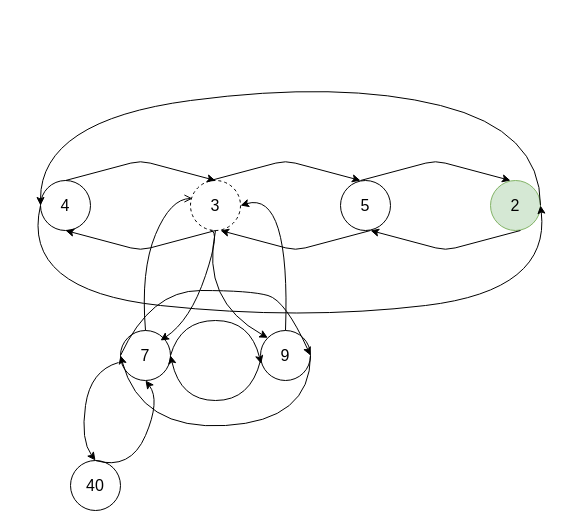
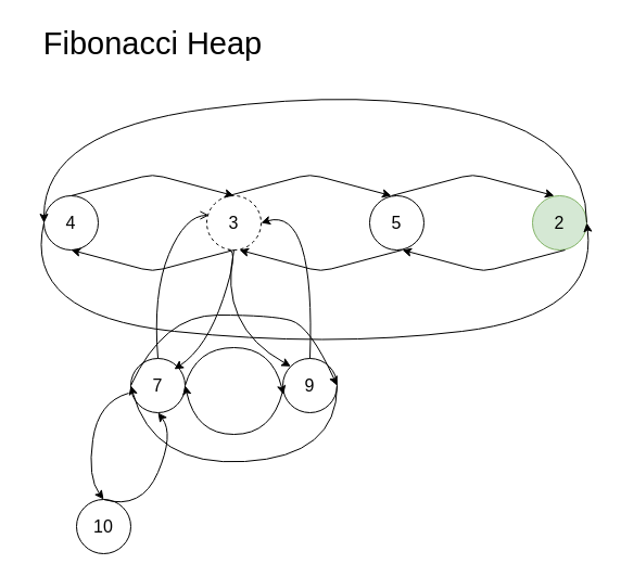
  <mxCell id="0" />
  <mxCell id="1" parent="0" />
  <mxCell id="2" value="" style="group" vertex="1" connectable="0" parent="1"><mxGeometry x="20" y="80" width="530" height="430" as="geometry" /></mxCell>
  <mxCell id="3" value="&lt;font style=&quot;font-size: 16px&quot;&gt;4&lt;/font&gt;" style="ellipse;whiteSpace=wrap;html=1;aspect=fixed;" vertex="1" parent="2"><mxGeometry x="20" y="100" width="50" height="50" as="geometry" /></mxCell>
  <mxCell id="4" value="&lt;font style=&quot;font-size: 16px&quot;&gt;3&lt;/font&gt;" style="ellipse;whiteSpace=wrap;html=1;aspect=fixed;dashed=1;" vertex="1" parent="2"><mxGeometry x="170" y="100" width="50" height="50" as="geometry" /></mxCell>
  <mxCell id="5" value="&lt;font style=&quot;font-size: 16px&quot;&gt;5&lt;/font&gt;" style="ellipse;whiteSpace=wrap;html=1;aspect=fixed;" vertex="1" parent="2"><mxGeometry x="320" y="100" width="50" height="50" as="geometry" /></mxCell>
  <mxCell id="6" value="&lt;font style=&quot;font-size: 16px&quot;&gt;2&lt;/font&gt;" style="ellipse;whiteSpace=wrap;html=1;aspect=fixed;fillColor=#d5e8d4;strokeColor=#82b366;" vertex="1" parent="2"><mxGeometry x="470" y="100" width="50" height="50" as="geometry" /></mxCell>
  <mxCell id="7" value="" style="endArrow=classic;html=1;exitX=0.5;exitY=0;exitDx=0;exitDy=0;entryX=0.5;entryY=0;entryDx=0;entryDy=0;" edge="1" parent="2" source="3" target="4"><mxGeometry width="50" height="50" relative="1" as="geometry"><mxPoint x="180" y="490" as="sourcePoint" /><mxPoint x="230" y="440" as="targetPoint" /><Array as="points"><mxPoint x="120" y="80" /></Array></mxGeometry></mxCell>
  <mxCell id="8" value="" style="endArrow=classic;html=1;exitX=0.5;exitY=0;exitDx=0;exitDy=0;entryX=0.5;entryY=0;entryDx=0;entryDy=0;" edge="1" parent="2"><mxGeometry width="50" height="50" relative="1" as="geometry"><mxPoint x="190" y="100" as="sourcePoint" /><mxPoint x="340" y="100" as="targetPoint" /><Array as="points"><mxPoint x="265" y="80" /></Array></mxGeometry></mxCell>
  <mxCell id="9" value="" style="endArrow=classic;html=1;exitX=0.5;exitY=0;exitDx=0;exitDy=0;entryX=0.5;entryY=0;entryDx=0;entryDy=0;" edge="1" parent="2"><mxGeometry width="50" height="50" relative="1" as="geometry"><mxPoint x="340" y="100" as="sourcePoint" /><mxPoint x="490" y="100" as="targetPoint" /><Array as="points"><mxPoint x="415" y="80" /></Array></mxGeometry></mxCell>
  <mxCell id="10" value="" style="endArrow=classic;html=1;exitX=0.5;exitY=1;exitDx=0;exitDy=0;entryX=0.5;entryY=1;entryDx=0;entryDy=0;" edge="1" parent="2" source="4" target="3"><mxGeometry width="50" height="50" relative="1" as="geometry"><mxPoint x="180" y="490" as="sourcePoint" /><mxPoint x="230" y="440" as="targetPoint" /><Array as="points"><mxPoint x="120" y="170" /></Array></mxGeometry></mxCell>
  <mxCell id="11" value="" style="endArrow=classic;html=1;exitX=0.5;exitY=1;exitDx=0;exitDy=0;entryX=0.5;entryY=1;entryDx=0;entryDy=0;" edge="1" parent="2"><mxGeometry width="50" height="50" relative="1" as="geometry"><mxPoint x="350" y="150" as="sourcePoint" /><mxPoint x="200" y="150" as="targetPoint" /><Array as="points"><mxPoint x="275" y="170" /></Array></mxGeometry></mxCell>
  <mxCell id="12" value="" style="endArrow=classic;html=1;exitX=0.5;exitY=1;exitDx=0;exitDy=0;entryX=0.5;entryY=1;entryDx=0;entryDy=0;" edge="1" parent="2"><mxGeometry width="50" height="50" relative="1" as="geometry"><mxPoint x="500" y="150" as="sourcePoint" /><mxPoint x="350" y="150" as="targetPoint" /><Array as="points"><mxPoint x="425" y="170" /></Array></mxGeometry></mxCell>
  <mxCell id="13" value="" style="curved=1;endArrow=classic;html=1;exitX=1;exitY=0.5;exitDx=0;exitDy=0;entryX=0;entryY=0.5;entryDx=0;entryDy=0;" edge="1" parent="2" source="6" target="3"><mxGeometry width="50" height="50" relative="1" as="geometry"><mxPoint x="180" y="490" as="sourcePoint" /><mxPoint x="230" y="440" as="targetPoint" /><Array as="points"><mxPoint x="520" y="50" /><mxPoint x="320" /><mxPoint x="20" y="40" /></Array></mxGeometry></mxCell>
  <mxCell id="14" value="" style="curved=1;endArrow=classic;html=1;exitX=0;exitY=0.5;exitDx=0;exitDy=0;entryX=1;entryY=0.5;entryDx=0;entryDy=0;" edge="1" parent="2" source="3" target="6"><mxGeometry width="50" height="50" relative="1" as="geometry"><mxPoint x="570" y="435" as="sourcePoint" /><mxPoint x="70" y="435" as="targetPoint" /><Array as="points"><mxPoint y="210" /><mxPoint x="280" y="240" /><mxPoint x="530" y="210" /></Array></mxGeometry></mxCell>
  <mxCell id="15" value="&lt;font style=&quot;font-size: 16px&quot;&gt;7&lt;/font&gt;" style="ellipse;whiteSpace=wrap;html=1;aspect=fixed;" vertex="1" parent="2"><mxGeometry x="100" y="250" width="50" height="50" as="geometry" /></mxCell>
  <mxCell id="16" value="&lt;font style=&quot;font-size: 16px&quot;&gt;9&lt;/font&gt;" style="ellipse;whiteSpace=wrap;html=1;aspect=fixed;" vertex="1" parent="2"><mxGeometry x="240" y="250" width="50" height="50" as="geometry" /></mxCell>
  <mxCell id="17" value="" style="curved=1;endArrow=classic;html=1;exitX=1;exitY=0.5;exitDx=0;exitDy=0;entryX=0.013;entryY=0.667;entryDx=0;entryDy=0;entryPerimeter=0;" edge="1" parent="2" source="15" target="16"><mxGeometry width="50" height="50" relative="1" as="geometry"><mxPoint x="180" y="490" as="sourcePoint" /><mxPoint x="230" y="440" as="targetPoint" /><Array as="points"><mxPoint x="160" y="240" /><mxPoint x="230" y="240" /></Array></mxGeometry></mxCell>
  <mxCell id="18" value="" style="curved=1;endArrow=classic;html=1;entryX=1;entryY=0.5;entryDx=0;entryDy=0;" edge="1" parent="2" target="15"><mxGeometry width="50" height="50" relative="1" as="geometry"><mxPoint x="240" y="280" as="sourcePoint" /><mxPoint x="230" y="440" as="targetPoint" /><Array as="points"><mxPoint x="230" y="320" /><mxPoint x="160" y="320" /></Array></mxGeometry></mxCell>
- <mxCell id="19" value="&lt;font style=&quot;font-size: 16px&quot;&gt;40&lt;/font&gt;" style="ellipse;whiteSpace=wrap;html=1;aspect=fixed;" vertex="1" parent="2"><mxGeometry x="50" y="380" width="50" height="50" as="geometry" /></mxCell>
+ <mxCell id="19" value="&lt;font style=&quot;font-size: 16px&quot;&gt;10&lt;/font&gt;" style="ellipse;whiteSpace=wrap;html=1;aspect=fixed;" vertex="1" parent="2"><mxGeometry x="50" y="380" width="50" height="50" as="geometry" /></mxCell>
  <mxCell id="20" value="" style="curved=1;endArrow=classic;html=1;exitX=-0.04;exitY=0.64;exitDx=0;exitDy=0;exitPerimeter=0;entryX=0.5;entryY=0;entryDx=0;entryDy=0;" edge="1" parent="2" source="15" target="19"><mxGeometry width="50" height="50" relative="1" as="geometry"><mxPoint x="180" y="490" as="sourcePoint" /><mxPoint x="230" y="440" as="targetPoint" /><Array as="points"><mxPoint x="70" y="290" /><mxPoint x="60" y="360" /></Array></mxGeometry></mxCell>
  <mxCell id="21" value="" style="curved=1;endArrow=classic;html=1;exitX=0.5;exitY=0;exitDx=0;exitDy=0;entryX=0.5;entryY=1;entryDx=0;entryDy=0;" edge="1" parent="2" source="19" target="15"><mxGeometry width="50" height="50" relative="1" as="geometry"><mxPoint x="180" y="490" as="sourcePoint" /><mxPoint x="230" y="440" as="targetPoint" /><Array as="points"><mxPoint x="110" y="390" /><mxPoint x="140" y="320" /></Array></mxGeometry></mxCell>
  <mxCell id="22" value="" style="curved=1;endArrow=classic;html=1;exitX=0;exitY=0.5;exitDx=0;exitDy=0;entryX=1;entryY=0.5;entryDx=0;entryDy=0;" edge="1" parent="2" source="15" target="16"><mxGeometry width="50" height="50" relative="1" as="geometry"><mxPoint x="180" y="490" as="sourcePoint" /><mxPoint x="230" y="440" as="targetPoint" /><Array as="points"><mxPoint x="130" y="210" /><mxPoint x="230" y="210" /><mxPoint x="265" y="220" /></Array></mxGeometry></mxCell>
  <mxCell id="23" value="" style="curved=1;endArrow=classic;html=1;exitX=1;exitY=0.5;exitDx=0;exitDy=0;" edge="1" parent="2" source="16"><mxGeometry width="50" height="50" relative="1" as="geometry"><mxPoint x="180" y="490" as="sourcePoint" /><mxPoint x="100" y="275" as="targetPoint" /><Array as="points"><mxPoint x="290" y="340" /><mxPoint x="120" y="350" /></Array></mxGeometry></mxCell>
  <mxCell id="24" value="" style="curved=1;endArrow=open;html=1;exitX=0.5;exitY=0;exitDx=0;exitDy=0;entryX=0.04;entryY=0.36;entryDx=0;entryDy=0;entryPerimeter=0;" edge="1" parent="2" source="15" target="4"><mxGeometry width="50" height="50" relative="1" as="geometry"><mxPoint x="180" y="490" as="sourcePoint" /><mxPoint x="230" y="440" as="targetPoint" /><Array as="points"><mxPoint x="120" y="190" /><mxPoint x="150" y="118" /></Array></mxGeometry></mxCell>
  <mxCell id="25" value="" style="curved=1;endArrow=classic;html=1;" edge="1" parent="2"><mxGeometry width="50" height="50" relative="1" as="geometry"><mxPoint x="190" y="150" as="sourcePoint" /><mxPoint x="140" y="260" as="targetPoint" /><Array as="points"><mxPoint x="200" y="150" /><mxPoint x="170" y="240" /></Array></mxGeometry></mxCell>
  <mxCell id="26" value="" style="curved=1;endArrow=classic;html=1;exitX=0.5;exitY=0;exitDx=0;exitDy=0;entryX=1;entryY=0.5;entryDx=0;entryDy=0;" edge="1" parent="2" source="16" target="4"><mxGeometry width="50" height="50" relative="1" as="geometry"><mxPoint x="180" y="490" as="sourcePoint" /><mxPoint x="230" y="440" as="targetPoint" /><Array as="points"><mxPoint x="270" y="110" /></Array></mxGeometry></mxCell>
  <mxCell id="27" value="" style="curved=1;endArrow=classic;html=1;exitX=0.5;exitY=1;exitDx=0;exitDy=0;entryX=0;entryY=0;entryDx=0;entryDy=0;" edge="1" parent="2" source="4" target="16"><mxGeometry width="50" height="50" relative="1" as="geometry"><mxPoint x="180" y="490" as="sourcePoint" /><mxPoint x="230" y="440" as="targetPoint" /><Array as="points"><mxPoint x="180" y="220" /></Array></mxGeometry></mxCell>
+ <mxCell id="28" value="Fibonacci Heap" style="text;html=1;align=center;verticalAlign=middle;resizable=0;points=[];autosize=1;strokeColor=none;fillColor=none;fontSize=29;" vertex="1" parent="1"><mxGeometry x="30" y="20" width="220" height="40" as="geometry" /></mxCell>
